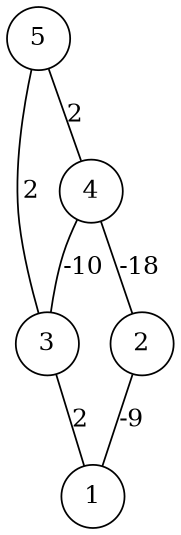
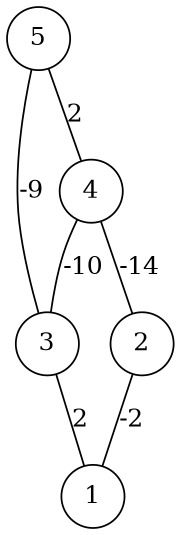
  graph {
    fontname="Helvetica,Arial,sans-serif"
    node [shape=circle]
    5
    3
    4
    1
    2
-   5 -- 3 [label=2]
+   5 -- 3 [label=-9]
    5 -- 4 [label=2]
    3 -- 1 [label=2]
    4 -- 3 [label=-10]
-   4 -- 2 [label=-18]
-   2 -- 1 [label=-9]
+   4 -- 2 [label=-14]
+   2 -- 1 [label=-2]
  }
